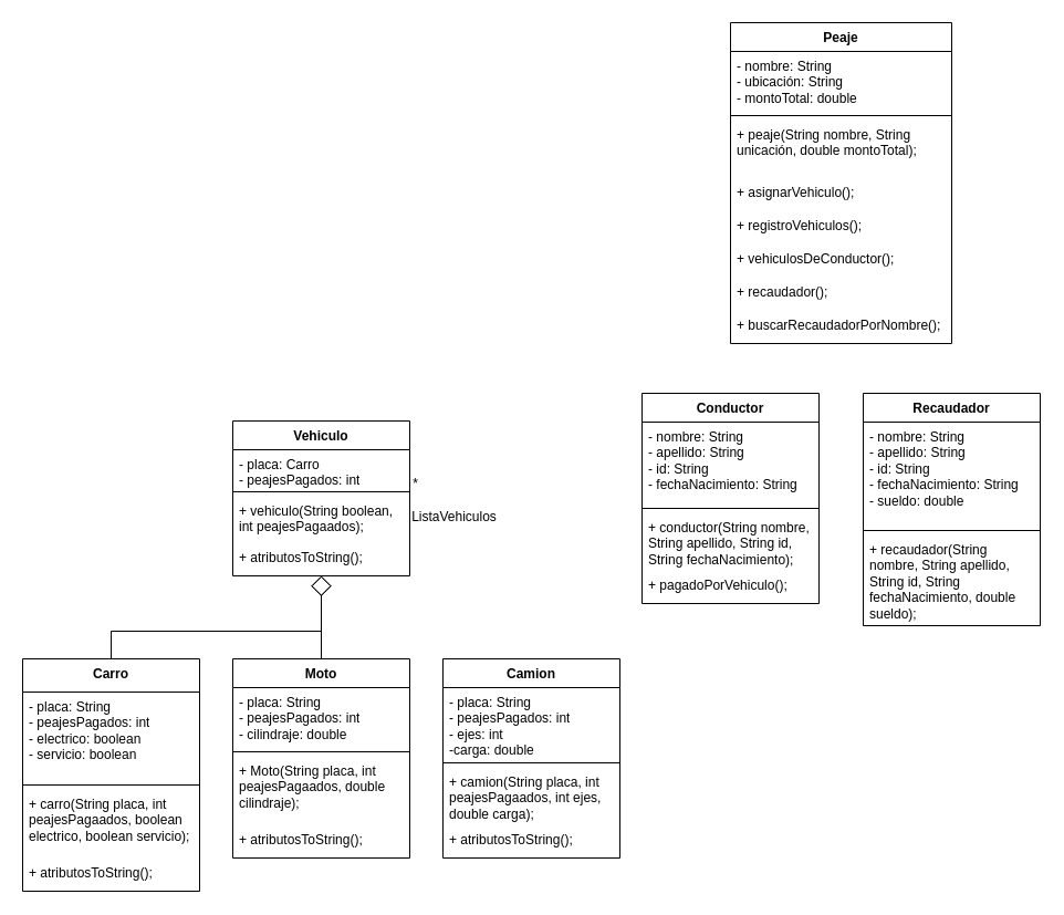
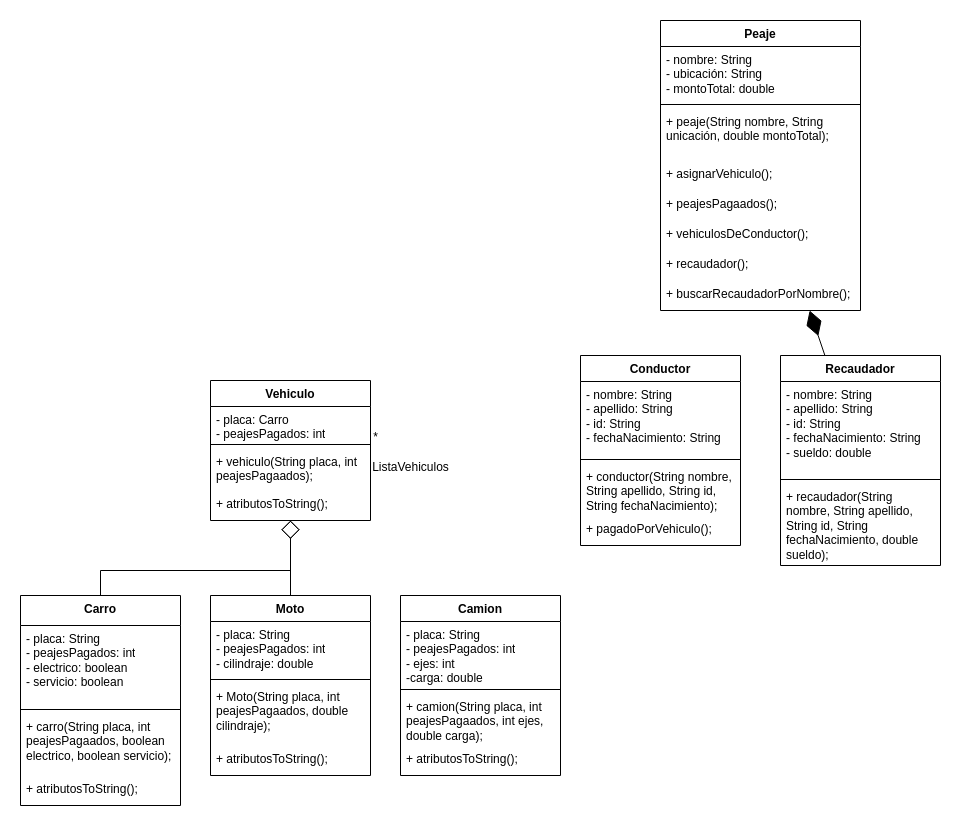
  <mxCell id="0" />
  <mxCell id="1" parent="0" />
  <mxCell id="2" value="Peaje" style="swimlane;fontStyle=1;align=center;verticalAlign=top;childLayout=stackLayout;horizontal=1;startSize=26;horizontalStack=0;resizeParent=1;resizeParentMax=0;resizeLast=0;collapsible=1;marginBottom=0;whiteSpace=wrap;html=1;" parent="1" vertex="1"><mxGeometry x="660" y="20" width="200" height="290" as="geometry" /></mxCell>
  <mxCell id="3" value="- nombre: String&amp;nbsp;&lt;div&gt;- ubicación: String&lt;/div&gt;&lt;div&gt;- montoTotal: double&lt;/div&gt;" style="text;strokeColor=none;fillColor=none;align=left;verticalAlign=top;spacingLeft=4;spacingRight=4;overflow=hidden;rotatable=0;points=[[0,0.5],[1,0.5]];portConstraint=eastwest;whiteSpace=wrap;html=1;" parent="2" vertex="1"><mxGeometry y="26" width="200" height="54" as="geometry" /></mxCell>
  <mxCell id="4" value="" style="line;strokeWidth=1;fillColor=none;align=left;verticalAlign=middle;spacingTop=-1;spacingLeft=3;spacingRight=3;rotatable=0;labelPosition=right;points=[];portConstraint=eastwest;strokeColor=inherit;" parent="2" vertex="1"><mxGeometry y="80" width="200" height="8" as="geometry" /></mxCell>
  <mxCell id="5" value="+ peaje(String nombre, String unicación, double montoTotal&lt;span style=&quot;background-color: transparent; color: light-dark(rgb(0, 0, 0), rgb(255, 255, 255));&quot;&gt;);&lt;/span&gt;" style="text;strokeColor=none;fillColor=none;align=left;verticalAlign=top;spacingLeft=4;spacingRight=4;overflow=hidden;rotatable=0;points=[[0,0.5],[1,0.5]];portConstraint=eastwest;whiteSpace=wrap;html=1;" parent="2" vertex="1"><mxGeometry y="88" width="200" height="52" as="geometry" /></mxCell>
  <mxCell id="6" value="+ asignarVehiculo();" style="text;strokeColor=none;fillColor=none;align=left;verticalAlign=top;spacingLeft=4;spacingRight=4;overflow=hidden;rotatable=0;points=[[0,0.5],[1,0.5]];portConstraint=eastwest;whiteSpace=wrap;html=1;" parent="2" vertex="1"><mxGeometry y="140" width="200" height="30" as="geometry" /></mxCell>
- <mxCell id="7" value="+ registroVehiculos();" style="text;strokeColor=none;fillColor=none;align=left;verticalAlign=top;spacingLeft=4;spacingRight=4;overflow=hidden;rotatable=0;points=[[0,0.5],[1,0.5]];portConstraint=eastwest;whiteSpace=wrap;html=1;" parent="2" vertex="1"><mxGeometry y="170" width="200" height="30" as="geometry" /></mxCell>
+ <mxCell id="7" value="+ peajesPagaados();" style="text;strokeColor=none;fillColor=none;align=left;verticalAlign=top;spacingLeft=4;spacingRight=4;overflow=hidden;rotatable=0;points=[[0,0.5],[1,0.5]];portConstraint=eastwest;whiteSpace=wrap;html=1;" parent="2" vertex="1"><mxGeometry y="170" width="200" height="30" as="geometry" /></mxCell>
  <mxCell id="8" value="+ vehiculosDeConductor();" style="text;strokeColor=none;fillColor=none;align=left;verticalAlign=top;spacingLeft=4;spacingRight=4;overflow=hidden;rotatable=0;points=[[0,0.5],[1,0.5]];portConstraint=eastwest;whiteSpace=wrap;html=1;" parent="2" vertex="1"><mxGeometry y="200" width="200" height="30" as="geometry" /></mxCell>
  <mxCell id="9" value="+ recaudador();" style="text;strokeColor=none;fillColor=none;align=left;verticalAlign=top;spacingLeft=4;spacingRight=4;overflow=hidden;rotatable=0;points=[[0,0.5],[1,0.5]];portConstraint=eastwest;whiteSpace=wrap;html=1;" parent="2" vertex="1"><mxGeometry y="230" width="200" height="30" as="geometry" /></mxCell>
  <mxCell id="10" value="+ buscarRecaudadorPorNombre();" style="text;strokeColor=none;fillColor=none;align=left;verticalAlign=top;spacingLeft=4;spacingRight=4;overflow=hidden;rotatable=0;points=[[0,0.5],[1,0.5]];portConstraint=eastwest;whiteSpace=wrap;html=1;" parent="2" vertex="1"><mxGeometry y="260" width="200" height="30" as="geometry" /></mxCell>
  <mxCell id="11" value="Vehiculo" style="swimlane;fontStyle=1;align=center;verticalAlign=top;childLayout=stackLayout;horizontal=1;startSize=26;horizontalStack=0;resizeParent=1;resizeParentMax=0;resizeLast=0;collapsible=1;marginBottom=0;whiteSpace=wrap;html=1;" parent="1" vertex="1"><mxGeometry x="210" y="380" width="160" height="140" as="geometry" /></mxCell>
  <mxCell id="12" value="- placa: Carro&lt;div&gt;- peajesPagados: int&lt;br&gt;&lt;/div&gt;" style="text;strokeColor=none;fillColor=none;align=left;verticalAlign=top;spacingLeft=4;spacingRight=4;overflow=hidden;rotatable=0;points=[[0,0.5],[1,0.5]];portConstraint=eastwest;whiteSpace=wrap;html=1;" parent="11" vertex="1"><mxGeometry y="26" width="160" height="34" as="geometry" /></mxCell>
  <mxCell id="13" value="" style="line;strokeWidth=1;fillColor=none;align=left;verticalAlign=middle;spacingTop=-1;spacingLeft=3;spacingRight=3;rotatable=0;labelPosition=right;points=[];portConstraint=eastwest;strokeColor=inherit;" parent="11" vertex="1"><mxGeometry y="60" width="160" height="8" as="geometry" /></mxCell>
- <mxCell id="14" value="+ vehiculo(String boolean, int peajesPagaados);" style="text;strokeColor=none;fillColor=none;align=left;verticalAlign=top;spacingLeft=4;spacingRight=4;overflow=hidden;rotatable=0;points=[[0,0.5],[1,0.5]];portConstraint=eastwest;whiteSpace=wrap;html=1;" parent="11" vertex="1"><mxGeometry y="68" width="160" height="42" as="geometry" /></mxCell>
+ <mxCell id="14" value="+ vehiculo(String placa, int peajesPagaados);" style="text;strokeColor=none;fillColor=none;align=left;verticalAlign=top;spacingLeft=4;spacingRight=4;overflow=hidden;rotatable=0;points=[[0,0.5],[1,0.5]];portConstraint=eastwest;whiteSpace=wrap;html=1;" parent="11" vertex="1"><mxGeometry y="68" width="160" height="42" as="geometry" /></mxCell>
  <mxCell id="15" value="+ atributosToString();" style="text;strokeColor=none;fillColor=none;align=left;verticalAlign=top;spacingLeft=4;spacingRight=4;overflow=hidden;rotatable=0;points=[[0,0.5],[1,0.5]];portConstraint=eastwest;whiteSpace=wrap;html=1;" parent="11" vertex="1"><mxGeometry y="110" width="160" height="30" as="geometry" /></mxCell>
  <mxCell id="16" value="Recaudador" style="swimlane;fontStyle=1;align=center;verticalAlign=top;childLayout=stackLayout;horizontal=1;startSize=26;horizontalStack=0;resizeParent=1;resizeParentMax=0;resizeLast=0;collapsible=1;marginBottom=0;whiteSpace=wrap;html=1;" parent="1" vertex="1"><mxGeometry x="780" y="355" width="160" height="210" as="geometry" /></mxCell>
  <mxCell id="17" value="- nombre: String&lt;div&gt;- apellido:&amp;nbsp;&lt;span style=&quot;background-color: transparent; color: light-dark(rgb(0, 0, 0), rgb(255, 255, 255));&quot;&gt;String&lt;/span&gt;&lt;/div&gt;&lt;div&gt;&lt;span style=&quot;background-color: transparent; color: light-dark(rgb(0, 0, 0), rgb(255, 255, 255));&quot;&gt;- id:&amp;nbsp;&lt;/span&gt;&lt;span style=&quot;background-color: transparent; color: light-dark(rgb(0, 0, 0), rgb(255, 255, 255));&quot;&gt;String&lt;/span&gt;&lt;/div&gt;&lt;div&gt;&lt;span style=&quot;background-color: transparent; color: light-dark(rgb(0, 0, 0), rgb(255, 255, 255));&quot;&gt;- fechaNacimiento:&amp;nbsp;&lt;/span&gt;&lt;span style=&quot;background-color: transparent; color: light-dark(rgb(0, 0, 0), rgb(255, 255, 255));&quot;&gt;String&lt;/span&gt;&lt;/div&gt;&lt;div&gt;&lt;span style=&quot;background-color: transparent; color: light-dark(rgb(0, 0, 0), rgb(255, 255, 255));&quot;&gt;- sueldo: double&lt;/span&gt;&lt;/div&gt;" style="text;strokeColor=none;fillColor=none;align=left;verticalAlign=top;spacingLeft=4;spacingRight=4;overflow=hidden;rotatable=0;points=[[0,0.5],[1,0.5]];portConstraint=eastwest;whiteSpace=wrap;html=1;" parent="16" vertex="1"><mxGeometry y="26" width="160" height="94" as="geometry" /></mxCell>
  <mxCell id="18" value="" style="line;strokeWidth=1;fillColor=none;align=left;verticalAlign=middle;spacingTop=-1;spacingLeft=3;spacingRight=3;rotatable=0;labelPosition=right;points=[];portConstraint=eastwest;strokeColor=inherit;" parent="16" vertex="1"><mxGeometry y="120" width="160" height="8" as="geometry" /></mxCell>
  <mxCell id="19" value="+ recaudador(String nombre, String apellido, String id, String fechaNacimiento, double sueldo);" style="text;strokeColor=none;fillColor=none;align=left;verticalAlign=top;spacingLeft=4;spacingRight=4;overflow=hidden;rotatable=0;points=[[0,0.5],[1,0.5]];portConstraint=eastwest;whiteSpace=wrap;html=1;" parent="16" vertex="1"><mxGeometry y="128" width="160" height="82" as="geometry" /></mxCell>
  <mxCell id="20" value="Moto" style="swimlane;fontStyle=1;align=center;verticalAlign=top;childLayout=stackLayout;horizontal=1;startSize=26;horizontalStack=0;resizeParent=1;resizeParentMax=0;resizeLast=0;collapsible=1;marginBottom=0;whiteSpace=wrap;html=1;" parent="1" vertex="1"><mxGeometry x="210" y="595" width="160" height="180" as="geometry" /></mxCell>
  <mxCell id="21" value="- placa: String&lt;div&gt;- peajesPagados: int&lt;br&gt;- cilindraje: double&lt;/div&gt;" style="text;strokeColor=none;fillColor=none;align=left;verticalAlign=top;spacingLeft=4;spacingRight=4;overflow=hidden;rotatable=0;points=[[0,0.5],[1,0.5]];portConstraint=eastwest;whiteSpace=wrap;html=1;" parent="20" vertex="1"><mxGeometry y="26" width="160" height="54" as="geometry" /></mxCell>
  <mxCell id="22" value="" style="line;strokeWidth=1;fillColor=none;align=left;verticalAlign=middle;spacingTop=-1;spacingLeft=3;spacingRight=3;rotatable=0;labelPosition=right;points=[];portConstraint=eastwest;strokeColor=inherit;" parent="20" vertex="1"><mxGeometry y="80" width="160" height="8" as="geometry" /></mxCell>
  <mxCell id="23" value="+ Moto(String placa, int peajesPagaados, double cilindraje);" style="text;strokeColor=none;fillColor=none;align=left;verticalAlign=top;spacingLeft=4;spacingRight=4;overflow=hidden;rotatable=0;points=[[0,0.5],[1,0.5]];portConstraint=eastwest;whiteSpace=wrap;html=1;" parent="20" vertex="1"><mxGeometry y="88" width="160" height="62" as="geometry" /></mxCell>
  <mxCell id="24" value="+ atributosToString();" style="text;strokeColor=none;fillColor=none;align=left;verticalAlign=top;spacingLeft=4;spacingRight=4;overflow=hidden;rotatable=0;points=[[0,0.5],[1,0.5]];portConstraint=eastwest;whiteSpace=wrap;html=1;" parent="20" vertex="1"><mxGeometry y="150" width="160" height="30" as="geometry" /></mxCell>
  <mxCell id="25" value="Carro" style="swimlane;fontStyle=1;align=center;verticalAlign=top;childLayout=stackLayout;horizontal=1;startSize=30;horizontalStack=0;resizeParent=1;resizeParentMax=0;resizeLast=0;collapsible=1;marginBottom=0;whiteSpace=wrap;html=1;" parent="1" vertex="1"><mxGeometry x="20" y="595" width="160" height="210" as="geometry" /></mxCell>
  <mxCell id="26" value="- placa: String&lt;div&gt;- peajesPagados: int&lt;br&gt;&lt;/div&gt;&lt;div&gt;- electrico: boolean&lt;/div&gt;&lt;div&gt;- servicio: boolean&lt;/div&gt;" style="text;strokeColor=none;fillColor=none;align=left;verticalAlign=top;spacingLeft=4;spacingRight=4;overflow=hidden;rotatable=0;points=[[0,0.5],[1,0.5]];portConstraint=eastwest;whiteSpace=wrap;html=1;" parent="25" vertex="1"><mxGeometry y="30" width="160" height="80" as="geometry" /></mxCell>
  <mxCell id="27" value="" style="line;strokeWidth=1;fillColor=none;align=left;verticalAlign=middle;spacingTop=-1;spacingLeft=3;spacingRight=3;rotatable=0;labelPosition=right;points=[];portConstraint=eastwest;strokeColor=inherit;" parent="25" vertex="1"><mxGeometry y="110" width="160" height="8" as="geometry" /></mxCell>
  <mxCell id="28" value="+ carro(String placa, int peajesPagaados, boolean electrico, boolean servicio);" style="text;strokeColor=none;fillColor=none;align=left;verticalAlign=top;spacingLeft=4;spacingRight=4;overflow=hidden;rotatable=0;points=[[0,0.5],[1,0.5]];portConstraint=eastwest;whiteSpace=wrap;html=1;" parent="25" vertex="1"><mxGeometry y="118" width="160" height="62" as="geometry" /></mxCell>
  <mxCell id="29" value="+ atributosToString();" style="text;strokeColor=none;fillColor=none;align=left;verticalAlign=top;spacingLeft=4;spacingRight=4;overflow=hidden;rotatable=0;points=[[0,0.5],[1,0.5]];portConstraint=eastwest;whiteSpace=wrap;html=1;" parent="25" vertex="1"><mxGeometry y="180" width="160" height="30" as="geometry" /></mxCell>
  <mxCell id="30" value="Camion" style="swimlane;fontStyle=1;align=center;verticalAlign=top;childLayout=stackLayout;horizontal=1;startSize=26;horizontalStack=0;resizeParent=1;resizeParentMax=0;resizeLast=0;collapsible=1;marginBottom=0;whiteSpace=wrap;html=1;" parent="1" vertex="1"><mxGeometry x="400" y="595" width="160" height="180" as="geometry" /></mxCell>
  <mxCell id="31" value="- placa: String&lt;div&gt;- peajesPagados: int&lt;br&gt;&lt;/div&gt;&lt;div&gt;- ejes: int&lt;/div&gt;&lt;div&gt;-carga: double&lt;/div&gt;&lt;div&gt;&lt;br&gt;&lt;/div&gt;" style="text;strokeColor=none;fillColor=none;align=left;verticalAlign=top;spacingLeft=4;spacingRight=4;overflow=hidden;rotatable=0;points=[[0,0.5],[1,0.5]];portConstraint=eastwest;whiteSpace=wrap;html=1;" parent="30" vertex="1"><mxGeometry y="26" width="160" height="64" as="geometry" /></mxCell>
  <mxCell id="32" value="" style="line;strokeWidth=1;fillColor=none;align=left;verticalAlign=middle;spacingTop=-1;spacingLeft=3;spacingRight=3;rotatable=0;labelPosition=right;points=[];portConstraint=eastwest;strokeColor=inherit;" parent="30" vertex="1"><mxGeometry y="90" width="160" height="8" as="geometry" /></mxCell>
  <mxCell id="33" value="+ camion(String placa, int peajesPagaados, int ejes, double carga);" style="text;strokeColor=none;fillColor=none;align=left;verticalAlign=top;spacingLeft=4;spacingRight=4;overflow=hidden;rotatable=0;points=[[0,0.5],[1,0.5]];portConstraint=eastwest;whiteSpace=wrap;html=1;" parent="30" vertex="1"><mxGeometry y="98" width="160" height="52" as="geometry" /></mxCell>
  <mxCell id="34" value="+ atributosToString();" style="text;strokeColor=none;fillColor=none;align=left;verticalAlign=top;spacingLeft=4;spacingRight=4;overflow=hidden;rotatable=0;points=[[0,0.5],[1,0.5]];portConstraint=eastwest;whiteSpace=wrap;html=1;" parent="30" vertex="1"><mxGeometry y="150" width="160" height="30" as="geometry" /></mxCell>
  <mxCell id="35" value="Conductor" style="swimlane;fontStyle=1;align=center;verticalAlign=top;childLayout=stackLayout;horizontal=1;startSize=26;horizontalStack=0;resizeParent=1;resizeParentMax=0;resizeLast=0;collapsible=1;marginBottom=0;whiteSpace=wrap;html=1;" parent="1" vertex="1"><mxGeometry x="580" y="355" width="160" height="190" as="geometry" /></mxCell>
  <mxCell id="36" value="- nombre: String&lt;div&gt;- apellido:&amp;nbsp;&lt;span style=&quot;background-color: transparent; color: light-dark(rgb(0, 0, 0), rgb(255, 255, 255));&quot;&gt;String&lt;/span&gt;&lt;/div&gt;&lt;div&gt;&lt;span style=&quot;background-color: transparent; color: light-dark(rgb(0, 0, 0), rgb(255, 255, 255));&quot;&gt;- id:&amp;nbsp;&lt;/span&gt;&lt;span style=&quot;background-color: transparent; color: light-dark(rgb(0, 0, 0), rgb(255, 255, 255));&quot;&gt;String&lt;/span&gt;&lt;/div&gt;&lt;div&gt;&lt;span style=&quot;background-color: transparent; color: light-dark(rgb(0, 0, 0), rgb(255, 255, 255));&quot;&gt;- fechaNacimiento:&amp;nbsp;&lt;/span&gt;&lt;span style=&quot;background-color: transparent; color: light-dark(rgb(0, 0, 0), rgb(255, 255, 255));&quot;&gt;String&lt;/span&gt;&lt;/div&gt;" style="text;strokeColor=none;fillColor=none;align=left;verticalAlign=top;spacingLeft=4;spacingRight=4;overflow=hidden;rotatable=0;points=[[0,0.5],[1,0.5]];portConstraint=eastwest;whiteSpace=wrap;html=1;" parent="35" vertex="1"><mxGeometry y="26" width="160" height="74" as="geometry" /></mxCell>
  <mxCell id="37" value="" style="line;strokeWidth=1;fillColor=none;align=left;verticalAlign=middle;spacingTop=-1;spacingLeft=3;spacingRight=3;rotatable=0;labelPosition=right;points=[];portConstraint=eastwest;strokeColor=inherit;" parent="35" vertex="1"><mxGeometry y="100" width="160" height="8" as="geometry" /></mxCell>
  <mxCell id="38" value="+ conductor(String nombre, String apellido, String id, String fechaNacimiento);" style="text;strokeColor=none;fillColor=none;align=left;verticalAlign=top;spacingLeft=4;spacingRight=4;overflow=hidden;rotatable=0;points=[[0,0.5],[1,0.5]];portConstraint=eastwest;whiteSpace=wrap;html=1;" parent="35" vertex="1"><mxGeometry y="108" width="160" height="52" as="geometry" /></mxCell>
  <mxCell id="39" value="+ pagadoPorVehiculo();" style="text;strokeColor=none;fillColor=none;align=left;verticalAlign=top;spacingLeft=4;spacingRight=4;overflow=hidden;rotatable=0;points=[[0,0.5],[1,0.5]];portConstraint=eastwest;whiteSpace=wrap;html=1;" parent="35" vertex="1"><mxGeometry y="160" width="160" height="30" as="geometry" /></mxCell>
  <mxCell id="40" value="*" style="text;html=1;align=center;verticalAlign=middle;resizable=0;points=[];autosize=1;strokeColor=none;fillColor=none;" parent="1" vertex="1"><mxGeometry x="360" y="422" width="30" height="30" as="geometry" /></mxCell>
  <mxCell id="41" value="ListaVehiculos" style="text;html=1;align=center;verticalAlign=middle;resizable=0;points=[];autosize=1;strokeColor=none;fillColor=none;" parent="1" vertex="1"><mxGeometry x="360" y="452" width="100" height="30" as="geometry" /></mxCell>
+ <mxCell id="42" value="" style="endArrow=diamondThin;endFill=1;endSize=24;html=1;rounded=0;" parent="1" source="16" target="2" edge="1"><mxGeometry width="160" relative="1" as="geometry"><mxPoint x="580" y="340" as="sourcePoint" /><mxPoint x="790" y="340" as="targetPoint" /><Array as="points" /></mxGeometry></mxCell>
  <mxCell id="43" value="" style="endArrow=diamond;endSize=16;endFill=0;html=1;rounded=0;" parent="1" source="25" target="11" edge="1"><mxGeometry width="160" relative="1" as="geometry"><mxPoint x="200" y="600" as="sourcePoint" /><mxPoint x="360" y="600" as="targetPoint" /><Array as="points"><mxPoint x="100" y="570" /><mxPoint x="290" y="570" /></Array></mxGeometry></mxCell>
  <mxCell id="44" value="" style="endArrow=diamond;endSize=16;endFill=0;html=1;rounded=0;" parent="1" source="20" target="11" edge="1"><mxGeometry width="160" relative="1" as="geometry"><mxPoint x="193" y="605" as="sourcePoint" /><mxPoint x="248" y="530" as="targetPoint" /></mxGeometry></mxCell>
